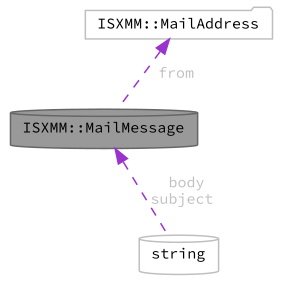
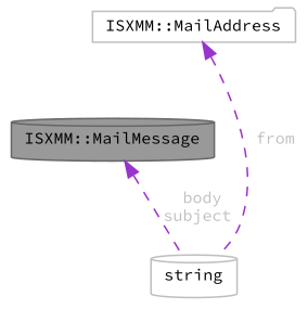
  digraph {
    fontname="Source Code Pro"
    node [color=grey75 fillcolor=white fontname="Source Code Pro" fontsize=10 shape=cylinder style=filled]
    edge [color=darkorchid3 dir=back fontcolor=grey fontname="Source Code Pro" fontsize=10 labelfontname=Helvetica labelfontsize=10 style=dashed]
    n1 [color=gray40 fillcolor=grey60 fontcolor=black height=0.2 label="ISXMM::MailMessage" width=0.4]
    n2 [height=0.2 label=string width=0.4]
    n3 [height=0.2 label="ISXMM::MailAddress" shape=folder width=0.4]
    n1 -> n2 [label=" body\nsubject"]
-   n3 -> n1 [label=" from"]
+   n3 -> n2 [label=" from"]
  }
